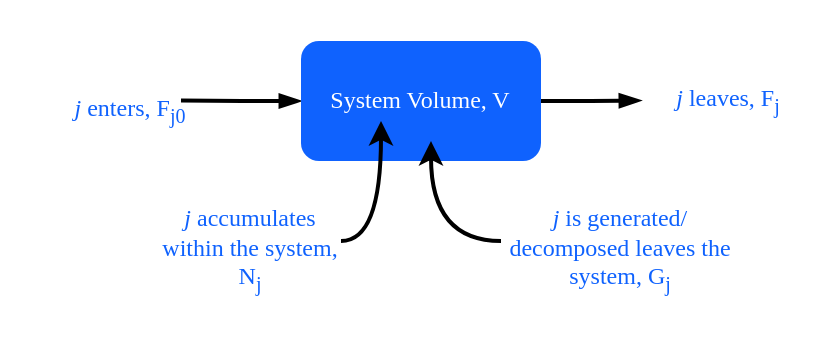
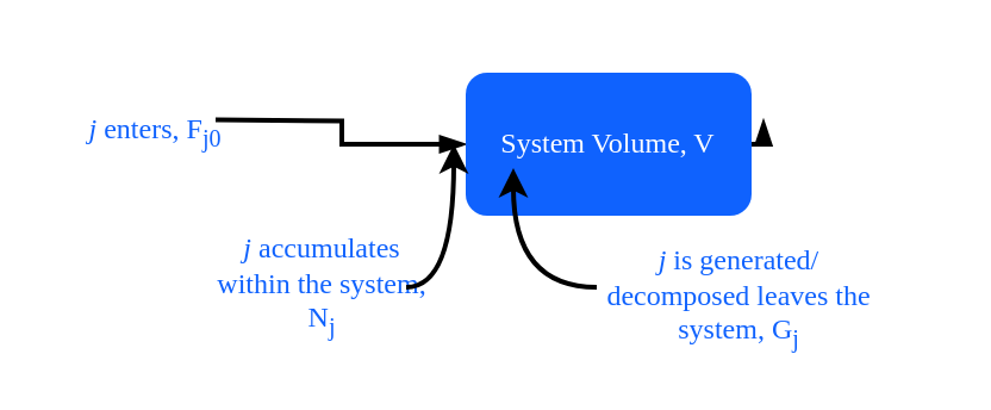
  <mxCell id="0" />
  <mxCell id="1" parent="0" />
  <mxCell id="2" value="" style="group" vertex="1" connectable="0" parent="1"><mxGeometry x="20" y="20" width="373.5" height="130" as="geometry" /></mxCell>
  <mxCell id="3" style="edgeStyle=orthogonalEdgeStyle;rounded=0;orthogonalLoop=1;jettySize=auto;html=1;strokeWidth=2;endArrow=blockThin;endFill=1;exitX=1;exitY=0.5;exitDx=0;exitDy=0;" parent="2" source="6" edge="1"><mxGeometry relative="1" as="geometry"><mxPoint x="300" y="29.75" as="targetPoint" /><mxPoint x="250" y="29.75" as="sourcePoint" /></mxGeometry></mxCell>
  <mxCell id="4" style="edgeStyle=orthogonalEdgeStyle;rounded=0;orthogonalLoop=1;jettySize=auto;html=1;startArrow=blockThin;startFill=1;endArrow=none;endFill=0;strokeWidth=2;exitX=0;exitY=0.5;exitDx=0;exitDy=0;" parent="2" source="6" edge="1"><mxGeometry relative="1" as="geometry"><mxPoint x="70" y="29.8" as="targetPoint" /><mxPoint x="130" y="29.8" as="sourcePoint" /></mxGeometry></mxCell>
  <mxCell id="5" value="&lt;i&gt;j&amp;nbsp;&lt;/i&gt;enters, F&lt;sub&gt;j0&lt;/sub&gt;" style="text;html=1;align=center;verticalAlign=middle;whiteSpace=wrap;rounded=0;fontFamily=IBM Plex sans;fillColor=none;fontColor=#0F62FE;labelBackgroundColor=none;" parent="2" vertex="1"><mxGeometry x="10" y="20" width="70" height="30" as="geometry" /></mxCell>
- <mxCell id="6" value="System Volume, V" style="rounded=1;whiteSpace=wrap;html=1;align=center;verticalAlign=middle;fontFamily=IBM Plex sans;fontSize=12;fontColor=#FFFFFF;labelBackgroundColor=none;fillColor=#0F62FE;gradientColor=none;strokeWidth=2;strokeColor=none;" vertex="1" parent="2"><mxGeometry x="130" width="120" height="60" as="geometry" /></mxCell>
- <mxCell id="7" value="&lt;i&gt;j&lt;/i&gt; leaves, F&lt;sub&gt;j&lt;/sub&gt;" style="text;html=1;align=center;verticalAlign=middle;whiteSpace=wrap;rounded=0;fontFamily=IBM Plex sans;fontSize=12;fontColor=#0F62FE;labelBackgroundColor=none;" vertex="1" parent="2"><mxGeometry x="313.5" y="15" width="60" height="30" as="geometry" /></mxCell>
- <mxCell id="8" value="&lt;i&gt;j&lt;/i&gt; accumulates within the system, N&lt;sub&gt;j&lt;/sub&gt;" style="text;html=1;align=center;verticalAlign=middle;whiteSpace=wrap;rounded=0;fontFamily=IBM Plex sans;fillColor=none;fontColor=#0F62FE;labelBackgroundColor=none;" vertex="1" parent="2"><mxGeometry x="60" y="80" width="90" height="50" as="geometry" /></mxCell>
+ <mxCell id="6" value="System Volume, V" style="rounded=1;whiteSpace=wrap;html=1;align=center;verticalAlign=middle;fontFamily=IBM Plex sans;fontSize=12;fontColor=#FFFFFF;labelBackgroundColor=none;fillColor=#0F62FE;gradientColor=none;strokeWidth=2;strokeColor=none;" vertex="1" parent="2"><mxGeometry x="175" y="10" width="120" height="60" as="geometry" /></mxCell>
+ <mxCell id="8" value="&lt;i&gt;j&lt;/i&gt; accumulates within the system, N&lt;sub&gt;j&lt;/sub&gt;" style="text;html=1;align=center;verticalAlign=middle;whiteSpace=wrap;rounded=0;fontFamily=IBM Plex sans;fillColor=none;fontColor=#0F62FE;labelBackgroundColor=none;" vertex="1" parent="2"><mxGeometry x="70" y="75" width="90" height="50" as="geometry" /></mxCell>
  <mxCell id="9" value="&lt;i&gt;j&lt;/i&gt;&amp;nbsp;is generated/ decomposed leaves the system, G&lt;sub&gt;j&lt;/sub&gt;" style="text;html=1;align=center;verticalAlign=middle;whiteSpace=wrap;rounded=0;fontFamily=IBM Plex sans;fillColor=none;fontColor=#0F62FE;labelBackgroundColor=none;" vertex="1" parent="2"><mxGeometry x="230" y="80" width="120" height="50" as="geometry" /></mxCell>
  <mxCell id="10" value="" style="curved=1;endArrow=classic;html=1;rounded=0;strokeColor=default;strokeWidth=2;align=center;verticalAlign=middle;fontFamily=IBM Plex sans;fontSize=12;fontColor=#388ECC;labelBackgroundColor=none;edgeStyle=orthogonalEdgeStyle;exitX=1;exitY=0.25;exitDx=0;exitDy=0;" edge="1" parent="2"><mxGeometry width="50" height="50" relative="1" as="geometry"><mxPoint x="150" y="100" as="sourcePoint" /><mxPoint x="170" y="40" as="targetPoint" /><Array as="points"><mxPoint x="170" y="100" /></Array></mxGeometry></mxCell>
  <mxCell id="11" value="" style="curved=1;endArrow=classic;html=1;rounded=0;strokeColor=default;strokeWidth=2;align=center;verticalAlign=middle;fontFamily=IBM Plex sans;fontSize=12;fontColor=#388ECC;labelBackgroundColor=none;edgeStyle=orthogonalEdgeStyle;" edge="1" parent="2"><mxGeometry width="50" height="50" relative="1" as="geometry"><mxPoint x="230" y="100" as="sourcePoint" /><mxPoint x="195" y="50.02" as="targetPoint" /><Array as="points"><mxPoint x="195" y="100.02" /><mxPoint x="145" y="50.02" /></Array></mxGeometry></mxCell>
